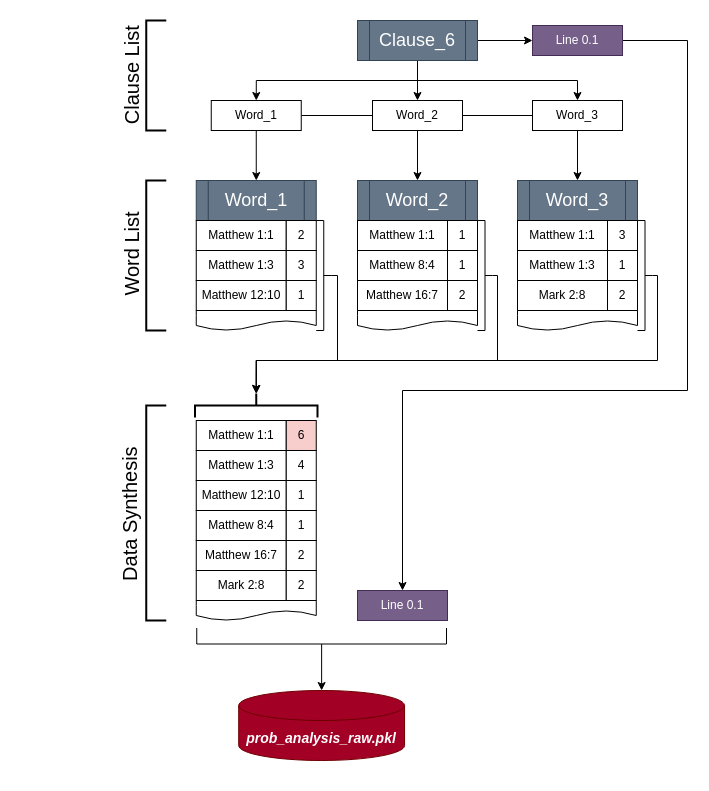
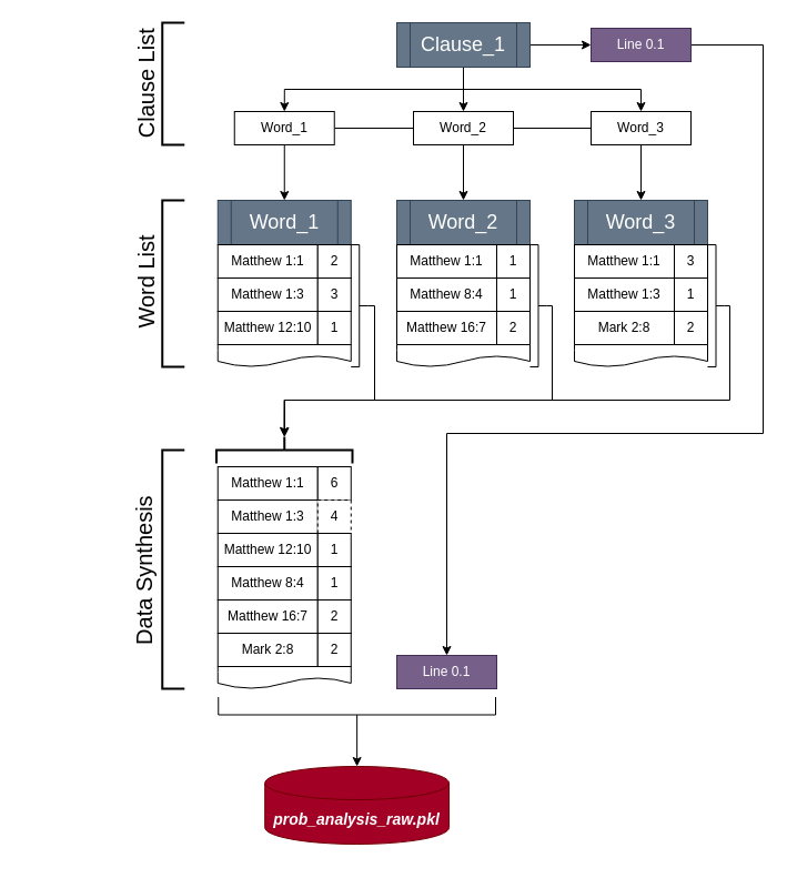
  <mxCell id="0" />
  <mxCell id="1" parent="0" />
  <mxCell id="2" value="Word_1" style="shape=process;whiteSpace=wrap;html=1;backgroundOutline=1;fontSize=18;fillColor=#647687;fontColor=#ffffff;strokeColor=#314354;" parent="1" vertex="1"><mxGeometry x="195.75" y="180" width="120" height="40" as="geometry" /></mxCell>
  <mxCell id="3" value="Matthew 1:1" style="rounded=0;whiteSpace=wrap;html=1;" parent="1" vertex="1"><mxGeometry x="195.75" y="220" width="90" height="30" as="geometry" /></mxCell>
  <mxCell id="4" value="2" style="rounded=0;whiteSpace=wrap;html=1;" parent="1" vertex="1"><mxGeometry x="285.75" y="220" width="30" height="30" as="geometry" /></mxCell>
  <mxCell id="5" value="Matthew 1:3" style="rounded=0;whiteSpace=wrap;html=1;" parent="1" vertex="1"><mxGeometry x="195.75" y="250" width="90" height="30" as="geometry" /></mxCell>
  <mxCell id="6" value="3" style="rounded=0;whiteSpace=wrap;html=1;" parent="1" vertex="1"><mxGeometry x="285.75" y="250" width="30" height="30" as="geometry" /></mxCell>
  <mxCell id="7" value="Matthew 12:10" style="rounded=0;whiteSpace=wrap;html=1;" parent="1" vertex="1"><mxGeometry x="195.75" y="280" width="90" height="30" as="geometry" /></mxCell>
  <mxCell id="8" value="1" style="rounded=0;whiteSpace=wrap;html=1;" parent="1" vertex="1"><mxGeometry x="285.75" y="280" width="30" height="30" as="geometry" /></mxCell>
  <mxCell id="9" value="" style="shape=document;whiteSpace=wrap;html=1;boundedLbl=1;size=0.5;" parent="1" vertex="1"><mxGeometry x="195.75" y="310" width="120" height="20" as="geometry" /></mxCell>
  <mxCell id="10" value="Word_2" style="shape=process;whiteSpace=wrap;html=1;backgroundOutline=1;fontSize=18;fillColor=#647687;fontColor=#ffffff;strokeColor=#314354;" parent="1" vertex="1"><mxGeometry x="357" y="180" width="120" height="40" as="geometry" /></mxCell>
  <mxCell id="11" value="Matthew 1:1" style="rounded=0;whiteSpace=wrap;html=1;" parent="1" vertex="1"><mxGeometry x="357" y="220" width="90" height="30" as="geometry" /></mxCell>
  <mxCell id="12" value="1" style="rounded=0;whiteSpace=wrap;html=1;" parent="1" vertex="1"><mxGeometry x="447" y="220" width="30" height="30" as="geometry" /></mxCell>
  <mxCell id="13" value="Matthew 8:4" style="rounded=0;whiteSpace=wrap;html=1;" parent="1" vertex="1"><mxGeometry x="357" y="250" width="90" height="30" as="geometry" /></mxCell>
  <mxCell id="14" value="1" style="rounded=0;whiteSpace=wrap;html=1;" parent="1" vertex="1"><mxGeometry x="447" y="250" width="30" height="30" as="geometry" /></mxCell>
  <mxCell id="15" value="Matthew 16:7" style="rounded=0;whiteSpace=wrap;html=1;" parent="1" vertex="1"><mxGeometry x="357" y="280" width="90" height="30" as="geometry" /></mxCell>
  <mxCell id="16" value="2" style="rounded=0;whiteSpace=wrap;html=1;" parent="1" vertex="1"><mxGeometry x="447" y="280" width="30" height="30" as="geometry" /></mxCell>
  <mxCell id="17" value="" style="shape=document;whiteSpace=wrap;html=1;boundedLbl=1;size=0.5;" parent="1" vertex="1"><mxGeometry x="357" y="310" width="120" height="20" as="geometry" /></mxCell>
  <mxCell id="18" value="Word_3" style="shape=process;whiteSpace=wrap;html=1;backgroundOutline=1;fontSize=18;fillColor=#647687;fontColor=#ffffff;strokeColor=#314354;" parent="1" vertex="1"><mxGeometry x="517" y="180" width="120" height="40" as="geometry" /></mxCell>
  <mxCell id="19" value="Matthew 1:1" style="rounded=0;whiteSpace=wrap;html=1;" parent="1" vertex="1"><mxGeometry x="517" y="220" width="90" height="30" as="geometry" /></mxCell>
  <mxCell id="20" value="3" style="rounded=0;whiteSpace=wrap;html=1;" parent="1" vertex="1"><mxGeometry x="607" y="220" width="30" height="30" as="geometry" /></mxCell>
  <mxCell id="21" value="Matthew 1:3" style="rounded=0;whiteSpace=wrap;html=1;" parent="1" vertex="1"><mxGeometry x="517" y="250" width="90" height="30" as="geometry" /></mxCell>
  <mxCell id="22" value="1" style="rounded=0;whiteSpace=wrap;html=1;" parent="1" vertex="1"><mxGeometry x="607" y="250" width="30" height="30" as="geometry" /></mxCell>
  <mxCell id="23" value="Mark 2:8" style="rounded=0;whiteSpace=wrap;html=1;" parent="1" vertex="1"><mxGeometry x="517" y="280" width="90" height="30" as="geometry" /></mxCell>
  <mxCell id="24" value="2" style="rounded=0;whiteSpace=wrap;html=1;" parent="1" vertex="1"><mxGeometry x="607" y="280" width="30" height="30" as="geometry" /></mxCell>
  <mxCell id="25" value="" style="shape=document;whiteSpace=wrap;html=1;boundedLbl=1;size=0.5;" parent="1" vertex="1"><mxGeometry x="517" y="310" width="120" height="20" as="geometry" /></mxCell>
  <mxCell id="26" style="edgeStyle=orthogonalEdgeStyle;rounded=0;orthogonalLoop=1;jettySize=auto;html=1;exitX=1;exitY=0.5;exitDx=0;exitDy=0;entryX=0.5;entryY=0;entryDx=0;entryDy=0;" parent="1" source="27" target="65" edge="1"><mxGeometry relative="1" as="geometry"><Array as="points"><mxPoint x="687" y="40" /><mxPoint x="687" y="390" /><mxPoint x="402" y="390" /></Array></mxGeometry></mxCell>
  <mxCell id="27" value="Line 0.1" style="rounded=0;whiteSpace=wrap;html=1;fillColor=#76608a;fontColor=#ffffff;strokeColor=#432D57;" parent="1" vertex="1"><mxGeometry x="532" y="25" width="90" height="30" as="geometry" /></mxCell>
  <mxCell id="28" style="edgeStyle=orthogonalEdgeStyle;rounded=0;orthogonalLoop=1;jettySize=auto;html=1;exitX=1;exitY=0.5;exitDx=0;exitDy=0;entryX=0;entryY=0.5;entryDx=0;entryDy=0;" parent="1" source="32" target="27" edge="1"><mxGeometry relative="1" as="geometry" /></mxCell>
  <mxCell id="29" style="edgeStyle=orthogonalEdgeStyle;rounded=0;orthogonalLoop=1;jettySize=auto;html=1;exitX=0.5;exitY=1;exitDx=0;exitDy=0;entryX=0.5;entryY=0;entryDx=0;entryDy=0;" parent="1" source="32" target="35" edge="1"><mxGeometry relative="1" as="geometry" /></mxCell>
  <mxCell id="30" style="edgeStyle=orthogonalEdgeStyle;rounded=0;orthogonalLoop=1;jettySize=auto;html=1;exitX=0.5;exitY=1;exitDx=0;exitDy=0;entryX=0.5;entryY=0;entryDx=0;entryDy=0;" parent="1" source="32" target="38" edge="1"><mxGeometry relative="1" as="geometry" /></mxCell>
  <mxCell id="31" style="edgeStyle=orthogonalEdgeStyle;rounded=0;orthogonalLoop=1;jettySize=auto;html=1;exitX=0.5;exitY=1;exitDx=0;exitDy=0;entryX=0.5;entryY=0;entryDx=0;entryDy=0;" parent="1" source="32" target="40" edge="1"><mxGeometry relative="1" as="geometry" /></mxCell>
- <mxCell id="32" value="Clause_6" style="shape=process;whiteSpace=wrap;html=1;backgroundOutline=1;fontSize=18;fillColor=#647687;fontColor=#ffffff;strokeColor=#314354;" parent="1" vertex="1"><mxGeometry x="357" y="20" width="120" height="40" as="geometry" /></mxCell>
+ <mxCell id="32" value="Clause_1" style="shape=process;whiteSpace=wrap;html=1;backgroundOutline=1;fontSize=18;fillColor=#647687;fontColor=#ffffff;strokeColor=#314354;" parent="1" vertex="1"><mxGeometry x="357" y="20" width="120" height="40" as="geometry" /></mxCell>
  <mxCell id="33" style="edgeStyle=orthogonalEdgeStyle;rounded=0;orthogonalLoop=1;jettySize=auto;html=1;exitX=0.5;exitY=1;exitDx=0;exitDy=0;entryX=0.5;entryY=0;entryDx=0;entryDy=0;" parent="1" source="35" target="2" edge="1"><mxGeometry relative="1" as="geometry" /></mxCell>
  <mxCell id="34" style="edgeStyle=orthogonalEdgeStyle;rounded=0;orthogonalLoop=1;jettySize=auto;html=1;exitX=1;exitY=0.5;exitDx=0;exitDy=0;entryX=0;entryY=0.5;entryDx=0;entryDy=0;endArrow=none;endFill=0;" parent="1" source="35" target="38" edge="1"><mxGeometry relative="1" as="geometry" /></mxCell>
  <mxCell id="35" value="Word_1" style="rounded=0;whiteSpace=wrap;html=1;" parent="1" vertex="1"><mxGeometry x="210.75" y="100" width="90" height="30" as="geometry" /></mxCell>
  <mxCell id="36" style="edgeStyle=orthogonalEdgeStyle;rounded=0;orthogonalLoop=1;jettySize=auto;html=1;exitX=0.5;exitY=1;exitDx=0;exitDy=0;entryX=0.5;entryY=0;entryDx=0;entryDy=0;" parent="1" source="38" target="10" edge="1"><mxGeometry relative="1" as="geometry" /></mxCell>
  <mxCell id="37" style="edgeStyle=orthogonalEdgeStyle;rounded=0;orthogonalLoop=1;jettySize=auto;html=1;exitX=1;exitY=0.5;exitDx=0;exitDy=0;entryX=0;entryY=0.5;entryDx=0;entryDy=0;endArrow=none;endFill=0;" parent="1" source="38" target="40" edge="1"><mxGeometry relative="1" as="geometry" /></mxCell>
  <mxCell id="38" value="Word_2" style="rounded=0;whiteSpace=wrap;html=1;" parent="1" vertex="1"><mxGeometry x="372" y="100" width="90" height="30" as="geometry" /></mxCell>
  <mxCell id="39" style="edgeStyle=orthogonalEdgeStyle;rounded=0;orthogonalLoop=1;jettySize=auto;html=1;exitX=0.5;exitY=1;exitDx=0;exitDy=0;entryX=0.5;entryY=0;entryDx=0;entryDy=0;" parent="1" source="40" target="18" edge="1"><mxGeometry relative="1" as="geometry" /></mxCell>
  <mxCell id="40" value="Word_3" style="rounded=0;whiteSpace=wrap;html=1;" parent="1" vertex="1"><mxGeometry x="532" y="100" width="90" height="30" as="geometry" /></mxCell>
  <mxCell id="41" value="" style="strokeWidth=2;html=1;shape=mxgraph.flowchart.annotation_1;align=left;pointerEvents=1;" parent="1" vertex="1"><mxGeometry x="145.75" y="20" width="20" height="110" as="geometry" /></mxCell>
  <mxCell id="42" value="Clause List" style="text;html=1;strokeColor=none;fillColor=none;align=center;verticalAlign=middle;whiteSpace=wrap;rounded=0;rotation=-90;fontSize=20;" parent="1" vertex="1"><mxGeometry x="75.75" y="60" width="110" height="30" as="geometry" /></mxCell>
  <mxCell id="43" value="" style="strokeWidth=2;html=1;shape=mxgraph.flowchart.annotation_1;align=left;pointerEvents=1;" parent="1" vertex="1"><mxGeometry x="145.75" y="180" width="20" height="150" as="geometry" /></mxCell>
  <mxCell id="44" value="Word List" style="text;html=1;strokeColor=none;fillColor=none;align=center;verticalAlign=middle;whiteSpace=wrap;rounded=0;rotation=-90;fontSize=20;" parent="1" vertex="1"><mxGeometry x="57" y="238.75" width="147.5" height="30" as="geometry" /></mxCell>
  <mxCell id="45" style="edgeStyle=orthogonalEdgeStyle;rounded=0;orthogonalLoop=1;jettySize=auto;html=1;exitX=0;exitY=0.5;exitDx=0;exitDy=0;exitPerimeter=0;entryX=0;entryY=0.5;entryDx=0;entryDy=0;entryPerimeter=0;" parent="1" source="46" target="64" edge="1"><mxGeometry relative="1" as="geometry"><Array as="points"><mxPoint x="337" y="275" /><mxPoint x="337" y="360" /><mxPoint x="256" y="360" /></Array></mxGeometry></mxCell>
  <mxCell id="46" value="" style="strokeWidth=1;html=1;shape=mxgraph.flowchart.annotation_2;align=left;labelPosition=right;pointerEvents=1;rotation=-180;" parent="1" vertex="1"><mxGeometry x="315.75" y="220" width="15" height="110" as="geometry" /></mxCell>
  <mxCell id="47" style="edgeStyle=orthogonalEdgeStyle;rounded=0;orthogonalLoop=1;jettySize=auto;html=1;exitX=0;exitY=0.5;exitDx=0;exitDy=0;exitPerimeter=0;entryX=0;entryY=0.5;entryDx=0;entryDy=0;entryPerimeter=0;" parent="1" source="48" target="64" edge="1"><mxGeometry relative="1" as="geometry"><Array as="points"><mxPoint x="497" y="275" /><mxPoint x="497" y="360" /><mxPoint x="256" y="360" /></Array></mxGeometry></mxCell>
  <mxCell id="48" value="" style="strokeWidth=1;html=1;shape=mxgraph.flowchart.annotation_2;align=left;labelPosition=right;pointerEvents=1;rotation=-180;" parent="1" vertex="1"><mxGeometry x="477" y="220" width="15" height="110" as="geometry" /></mxCell>
  <mxCell id="49" style="edgeStyle=orthogonalEdgeStyle;rounded=0;orthogonalLoop=1;jettySize=auto;html=1;exitX=0;exitY=0.5;exitDx=0;exitDy=0;exitPerimeter=0;entryX=0;entryY=0.5;entryDx=0;entryDy=0;entryPerimeter=0;" parent="1" source="50" target="64" edge="1"><mxGeometry relative="1" as="geometry"><Array as="points"><mxPoint x="657" y="275" /><mxPoint x="657" y="360" /><mxPoint x="256" y="360" /></Array></mxGeometry></mxCell>
  <mxCell id="50" value="" style="strokeWidth=1;html=1;shape=mxgraph.flowchart.annotation_2;align=left;labelPosition=right;pointerEvents=1;rotation=-180;" parent="1" vertex="1"><mxGeometry x="637" y="220" width="15" height="110" as="geometry" /></mxCell>
  <mxCell id="51" value="Matthew 1:1" style="rounded=0;whiteSpace=wrap;html=1;" parent="1" vertex="1"><mxGeometry x="195.75" y="420" width="90" height="30" as="geometry" /></mxCell>
- <mxCell id="52" value="6" style="rounded=0;whiteSpace=wrap;html=1;fillColor=#f8cecc;" parent="1" vertex="1"><mxGeometry x="285.75" y="420" width="30" height="30" as="geometry" /></mxCell>
+ <mxCell id="52" value="6" style="rounded=0;whiteSpace=wrap;html=1;" parent="1" vertex="1"><mxGeometry x="285.75" y="420" width="30" height="30" as="geometry" /></mxCell>
  <mxCell id="53" value="Matthew 1:3" style="rounded=0;whiteSpace=wrap;html=1;" parent="1" vertex="1"><mxGeometry x="195.75" y="450" width="90" height="30" as="geometry" /></mxCell>
- <mxCell id="54" value="4" style="rounded=0;whiteSpace=wrap;html=1;" parent="1" vertex="1"><mxGeometry x="285.75" y="450" width="30" height="30" as="geometry" /></mxCell>
+ <mxCell id="54" value="4" style="rounded=0;whiteSpace=wrap;html=1;dashed=1;" parent="1" vertex="1"><mxGeometry x="285.75" y="450" width="30" height="30" as="geometry" /></mxCell>
  <mxCell id="55" value="Matthew 12:10" style="rounded=0;whiteSpace=wrap;html=1;" parent="1" vertex="1"><mxGeometry x="195.75" y="480" width="90" height="30" as="geometry" /></mxCell>
  <mxCell id="56" value="1" style="rounded=0;whiteSpace=wrap;html=1;" parent="1" vertex="1"><mxGeometry x="285.75" y="480" width="30" height="30" as="geometry" /></mxCell>
  <mxCell id="57" value="Matthew 8:4" style="rounded=0;whiteSpace=wrap;html=1;" parent="1" vertex="1"><mxGeometry x="195.75" y="510" width="90" height="30" as="geometry" /></mxCell>
  <mxCell id="58" value="1" style="rounded=0;whiteSpace=wrap;html=1;" parent="1" vertex="1"><mxGeometry x="285.75" y="510" width="30" height="30" as="geometry" /></mxCell>
  <mxCell id="59" value="Matthew 16:7" style="rounded=0;whiteSpace=wrap;html=1;" parent="1" vertex="1"><mxGeometry x="195.75" y="540" width="90" height="30" as="geometry" /></mxCell>
  <mxCell id="60" value="2" style="rounded=0;whiteSpace=wrap;html=1;" parent="1" vertex="1"><mxGeometry x="285.75" y="540" width="30" height="30" as="geometry" /></mxCell>
  <mxCell id="61" value="Mark 2:8" style="rounded=0;whiteSpace=wrap;html=1;" parent="1" vertex="1"><mxGeometry x="195.75" y="570" width="90" height="30" as="geometry" /></mxCell>
  <mxCell id="62" value="2" style="rounded=0;whiteSpace=wrap;html=1;" parent="1" vertex="1"><mxGeometry x="285.75" y="570" width="30" height="30" as="geometry" /></mxCell>
  <mxCell id="63" value="" style="shape=document;whiteSpace=wrap;html=1;boundedLbl=1;size=0.5;" parent="1" vertex="1"><mxGeometry x="195.75" y="600" width="120" height="20" as="geometry" /></mxCell>
  <mxCell id="64" value="" style="strokeWidth=2;html=1;shape=mxgraph.flowchart.annotation_2;align=left;labelPosition=right;pointerEvents=1;rotation=90;" parent="1" vertex="1"><mxGeometry x="243.75" y="343.75" width="24" height="122.5" as="geometry" /></mxCell>
  <mxCell id="65" value="Line 0.1" style="rounded=0;whiteSpace=wrap;html=1;fillColor=#76608a;fontColor=#ffffff;strokeColor=#432D57;" parent="1" vertex="1"><mxGeometry x="357" y="590" width="90" height="30" as="geometry" /></mxCell>
  <mxCell id="66" value="" style="strokeWidth=2;html=1;shape=mxgraph.flowchart.annotation_1;align=left;pointerEvents=1;" parent="1" vertex="1"><mxGeometry x="145.75" y="405" width="20" height="215" as="geometry" /></mxCell>
  <mxCell id="67" value="Data Synthesis" style="text;html=1;strokeColor=none;fillColor=none;align=center;verticalAlign=middle;whiteSpace=wrap;rounded=0;rotation=-90;fontSize=20;" parent="1" vertex="1"><mxGeometry x="20.13" y="500.63" width="217.5" height="26.25" as="geometry" /></mxCell>
  <mxCell id="68" style="edgeStyle=orthogonalEdgeStyle;rounded=0;orthogonalLoop=1;jettySize=auto;html=1;exitX=0;exitY=0.5;exitDx=0;exitDy=0;exitPerimeter=0;entryX=0.5;entryY=0;entryDx=0;entryDy=0;entryPerimeter=0;" parent="1" source="69" target="70" edge="1"><mxGeometry relative="1" as="geometry" /></mxCell>
  <mxCell id="69" value="" style="strokeWidth=1;html=1;shape=mxgraph.flowchart.annotation_2;align=left;labelPosition=right;pointerEvents=1;rotation=-90;" parent="1" vertex="1"><mxGeometry x="305.13" y="518.63" width="32" height="249.75" as="geometry" /></mxCell>
  <mxCell id="70" value="&lt;i&gt;&lt;font style=&quot;font-size: 14px;&quot;&gt;&lt;b&gt;prob_analysis_raw.pkl&lt;/b&gt;&lt;/font&gt;&lt;/i&gt;" style="shape=cylinder3;whiteSpace=wrap;html=1;boundedLbl=1;backgroundOutline=1;size=15;fillColor=#a20025;fontColor=#ffffff;strokeColor=#6F0000;" parent="1" vertex="1"><mxGeometry x="238.2" y="690" width="165.87" height="70" as="geometry" /></mxCell>
